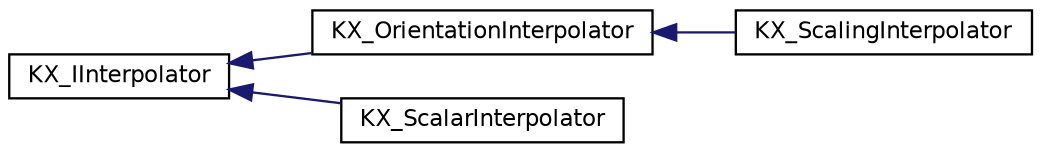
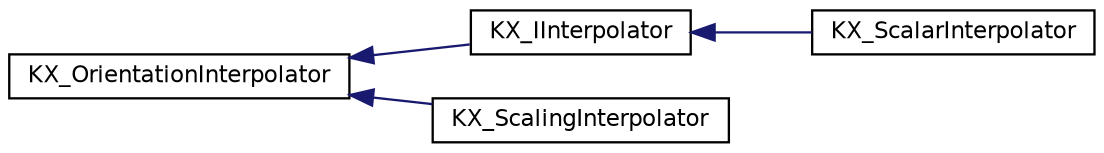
  digraph {
    rankdir=LR
    node [color=black fillcolor=white fontname=Helvetica fontsize=10 shape=record style=filled]
    edge [color=midnightblue dir=back fontname=Helvetica fontsize=10 labelfontname=Helvetica labelfontsize=10 style=solid]
    n1 [height=0.2 label=KX_IInterpolator width=0.4]
    n2 [height=0.2 label=KX_OrientationInterpolator width=0.4]
    n3 [height=0.2 label=KX_ScalarInterpolator width=0.4]
    n4 [height=0.2 label=KX_ScalingInterpolator width=0.4]
-   n1 -> n2
+   n2 -> n1
    n1 -> n3
    n2 -> n4
  }
